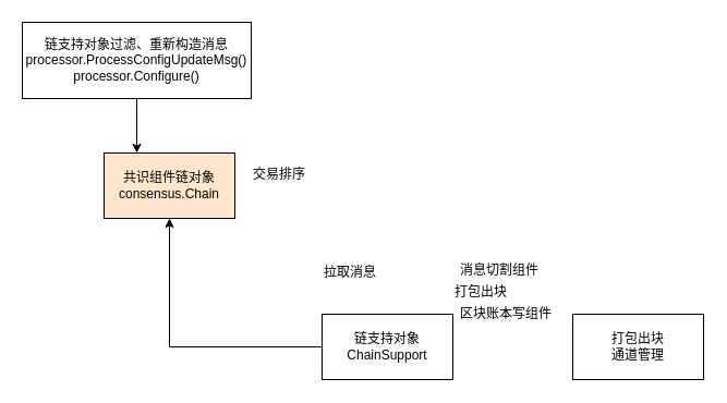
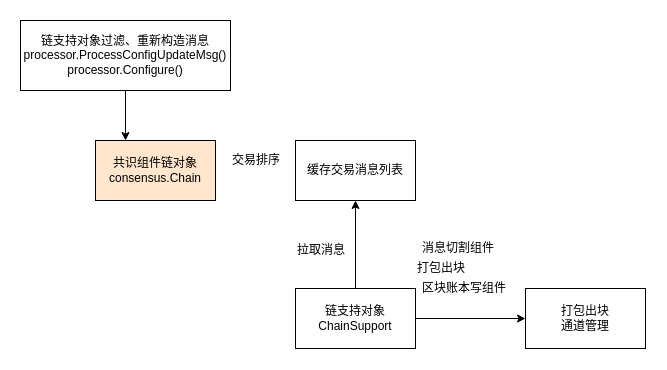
  <mxCell id="0" />
  <mxCell id="1" parent="0" />
  <mxCell id="2" value="共识组件链对象&lt;br&gt;consensus.Chain" style="rounded=0;whiteSpace=wrap;html=1;fillColor=#ffe6cc;" vertex="1" parent="1"><mxGeometry x="95" y="140" width="120" height="60" as="geometry" /></mxCell>
- <mxCell id="4" value="" style="edgeStyle=orthogonalEdgeStyle;rounded=0;orthogonalLoop=1;jettySize=auto;html=1;" edge="1" parent="1" source="6" target="2"><mxGeometry relative="1" as="geometry" /></mxCell>
+ <mxCell id="3" value="缓存交易消息列表" style="rounded=0;whiteSpace=wrap;html=1;" vertex="1" parent="1"><mxGeometry x="295" y="140" width="120" height="60" as="geometry" /></mxCell>
+ <mxCell id="4" value="" style="edgeStyle=orthogonalEdgeStyle;rounded=0;orthogonalLoop=1;jettySize=auto;html=1;" edge="1" parent="1" source="6" target="7"><mxGeometry relative="1" as="geometry" /></mxCell>
+ <mxCell id="5" style="edgeStyle=orthogonalEdgeStyle;rounded=0;orthogonalLoop=1;jettySize=auto;html=1;exitX=0.5;exitY=0;exitDx=0;exitDy=0;entryX=0.5;entryY=1;entryDx=0;entryDy=0;" edge="1" parent="1" source="6" target="3"><mxGeometry relative="1" as="geometry" /></mxCell>
  <mxCell id="6" value="链支持对象&lt;br&gt;ChainSupport" style="rounded=0;whiteSpace=wrap;html=1;" vertex="1" parent="1"><mxGeometry x="295" y="288" width="120" height="60" as="geometry" /></mxCell>
  <mxCell id="7" value="打包出块&lt;br&gt;通道管理" style="rounded=0;whiteSpace=wrap;html=1;" vertex="1" parent="1"><mxGeometry x="525" y="288" width="120" height="60" as="geometry" /></mxCell>
  <mxCell id="8" value="交易排序" style="text;html=1;resizable=0;points=[];autosize=1;align=left;verticalAlign=top;spacingTop=-4;" vertex="1" parent="1"><mxGeometry x="230" y="150" width="60" height="20" as="geometry" /></mxCell>
  <mxCell id="9" value="消息切割组件" style="text;html=1;resizable=0;points=[];autosize=1;align=left;verticalAlign=top;spacingTop=-4;" vertex="1" parent="1"><mxGeometry x="420" y="238" width="90" height="20" as="geometry" /></mxCell>
  <mxCell id="10" value="打包出块" style="text;html=1;resizable=0;points=[];autosize=1;align=left;verticalAlign=top;spacingTop=-4;" vertex="1" parent="1"><mxGeometry x="415" y="258" width="100" height="20" as="geometry" /></mxCell>
  <mxCell id="11" value="&lt;font style=&quot;font-size: 12px&quot;&gt;区块账本写组件&lt;/font&gt;" style="text;html=1;resizable=0;points=[];autosize=1;align=left;verticalAlign=top;spacingTop=-4;" vertex="1" parent="1"><mxGeometry x="420" y="278" width="100" height="20" as="geometry" /></mxCell>
  <mxCell id="12" value="拉取消息" style="text;html=1;resizable=0;points=[];autosize=1;align=left;verticalAlign=top;spacingTop=-4;" vertex="1" parent="1"><mxGeometry x="295" y="240" width="60" height="20" as="geometry" /></mxCell>
  <mxCell id="13" style="edgeStyle=orthogonalEdgeStyle;rounded=0;orthogonalLoop=1;jettySize=auto;html=1;exitX=0.5;exitY=1;exitDx=0;exitDy=0;entryX=0.25;entryY=0;entryDx=0;entryDy=0;" edge="1" parent="1" source="14" target="2"><mxGeometry relative="1" as="geometry" /></mxCell>
  <mxCell id="14" value="链支持对象过滤、重新构造消息&lt;br&gt;processor.ProcessConfigUpdateMsg()&lt;br&gt;processor.Configure()" style="rounded=0;whiteSpace=wrap;html=1;" vertex="1" parent="1"><mxGeometry x="20" y="20" width="210" height="70" as="geometry" /></mxCell>
